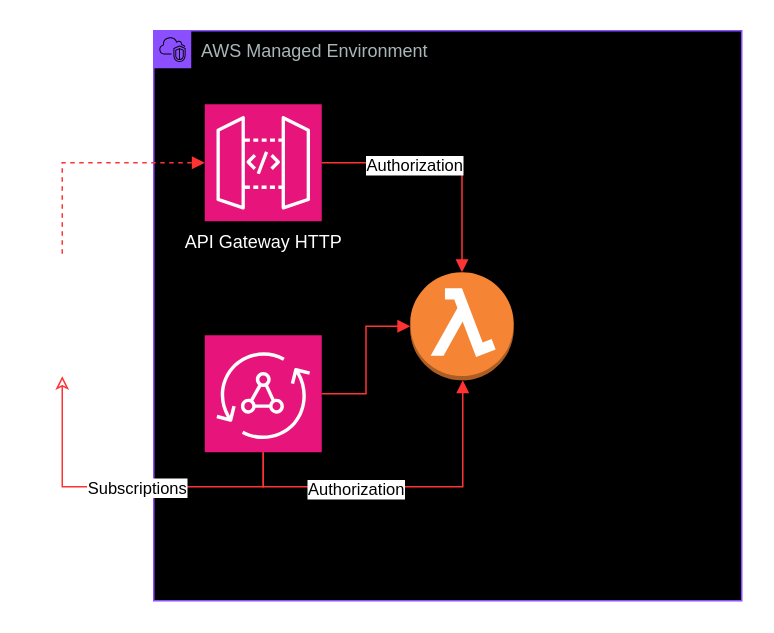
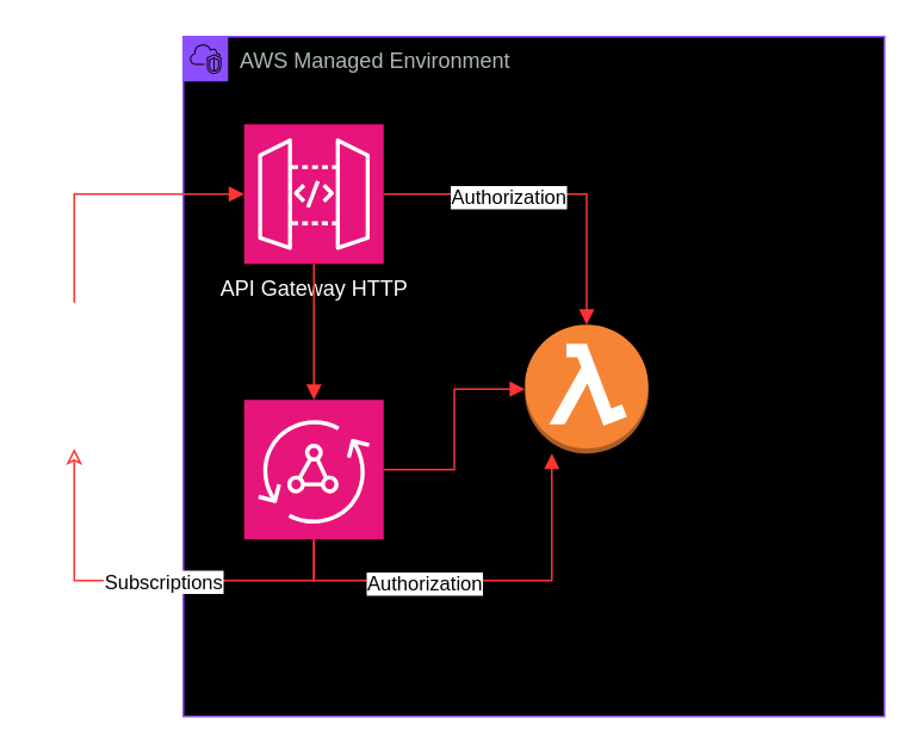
  <mxCell id="0" />
  <mxCell id="1" parent="0" />
  <mxCell id="2" value="AWS Managed Environment" style="points=[[0,0],[0.25,0],[0.5,0],[0.75,0],[1,0],[1,0.25],[1,0.5],[1,0.75],[1,1],[0.75,1],[0.5,1],[0.25,1],[0,1],[0,0.75],[0,0.5],[0,0.25]];outlineConnect=0;gradientColor=none;html=1;whiteSpace=wrap;fontSize=12;fontStyle=0;container=1;pointerEvents=0;collapsible=0;recursiveResize=0;shape=mxgraph.aws4.group;grIcon=mxgraph.aws4.group_vpc2;strokeColor=#8C4FFF;fillColor=light-dark(#000000,#660033);verticalAlign=top;align=left;spacingLeft=30;fontColor=light-dark(#AAB7B8,#FFFFFF);dashed=0;" parent="1" vertex="1"><mxGeometry x="102" y="20" width="392" height="380" as="geometry" /></mxCell>
- <mxCell id="3" value="Lambda" style="outlineConnect=0;dashed=0;verticalLabelPosition=bottom;verticalAlign=top;align=center;html=1;shape=mxgraph.aws3.lambda_function;fillColor=#F58534;gradientColor=none;" parent="2" vertex="1"><mxGeometry x="171" y="161" width="69" height="72" as="geometry" /></mxCell>
+ <mxCell id="3" value="Lambda" style="outlineConnect=0;dashed=0;verticalLabelPosition=bottom;verticalAlign=top;align=center;html=1;shape=mxgraph.aws3.lambda_function;fillColor=#F58534;gradientColor=none;" parent="2" vertex="1"><mxGeometry x="191" y="161" width="69" height="72" as="geometry" /></mxCell>
  <mxCell id="4" value="AppS&lt;span style=&quot;background-color: transparent; color: light-dark(rgb(0, 0, 0), rgb(255, 255, 255));&quot;&gt;ync&lt;/span&gt;" style="sketch=0;points=[[0,0,0],[0.25,0,0],[0.5,0,0],[0.75,0,0],[1,0,0],[0,1,0],[0.25,1,0],[0.5,1,0],[0.75,1,0],[1,1,0],[0,0.25,0],[0,0.5,0],[0,0.75,0],[1,0.25,0],[1,0.5,0],[1,0.75,0]];outlineConnect=0;fontColor=light-dark(#000000,#FFFFFF);fillColor=#E7157B;strokeColor=#ffffff;dashed=0;verticalLabelPosition=bottom;verticalAlign=top;align=center;html=1;fontSize=12;fontStyle=0;aspect=fixed;shape=mxgraph.aws4.resourceIcon;resIcon=mxgraph.aws4.appsync;" parent="2" vertex="1"><mxGeometry x="34" y="203" width="78" height="78" as="geometry" /></mxCell>
  <mxCell id="5" value="" style="edgeStyle=orthogonalEdgeStyle;html=1;endArrow=block;elbow=vertical;startArrow=none;endFill=1;strokeColor=#FF3333;rounded=0;" parent="2" source="4" target="3" edge="1"><mxGeometry width="100" relative="1" as="geometry"><mxPoint x="-25" y="119" as="sourcePoint" /><mxPoint x="131" y="168" as="targetPoint" /></mxGeometry></mxCell>
  <mxCell id="6" value="" style="edgeStyle=orthogonalEdgeStyle;html=1;endArrow=block;elbow=vertical;startArrow=none;endFill=1;strokeColor=#FF3333;rounded=0;" edge="1" parent="2" source="4" target="3"><mxGeometry width="100" relative="1" as="geometry"><mxPoint x="122" y="98" as="sourcePoint" /><mxPoint x="216" y="171" as="targetPoint" /><Array as="points"><mxPoint x="73" y="304" /><mxPoint x="206" y="304" /></Array></mxGeometry></mxCell>
  <mxCell id="7" value="Authorization" style="edgeLabel;html=1;align=center;verticalAlign=middle;resizable=0;points=[];" vertex="1" connectable="0" parent="6"><mxGeometry x="-0.263" y="-1" relative="1" as="geometry"><mxPoint as="offset" /></mxGeometry></mxCell>
  <mxCell id="8" value="&lt;font&gt;API Gateway HTTP&lt;/font&gt;" style="sketch=0;points=[[0,0,0],[0.25,0,0],[0.5,0,0],[0.75,0,0],[1,0,0],[0,1,0],[0.25,1,0],[0.5,1,0],[0.75,1,0],[1,1,0],[0,0.25,0],[0,0.5,0],[0,0.75,0],[1,0.25,0],[1,0.5,0],[1,0.75,0]];outlineConnect=0;fillColor=#E7157B;strokeColor=#ffffff;dashed=0;verticalLabelPosition=bottom;verticalAlign=top;align=center;html=1;aspect=fixed;shape=mxgraph.aws4.resourceIcon;resIcon=mxgraph.aws4.api_gateway;fontColor=light-dark(#FFFFFF,#FFFFFF);" parent="1" vertex="1"><mxGeometry x="136" y="69" width="78" height="78" as="geometry" /></mxCell>
  <mxCell id="9" value="Client&lt;div&gt;&lt;br&gt;&lt;/div&gt;" style="sketch=0;outlineConnect=0;fontColor=#FFFFFF;gradientColor=none;fillColor=light-dark(#FFFFFF,#007FFF);strokeColor=none;dashed=0;verticalLabelPosition=bottom;verticalAlign=top;align=center;html=1;fontSize=12;fontStyle=0;aspect=fixed;pointerEvents=1;shape=mxgraph.aws4.mobile_client;" parent="1" vertex="1"><mxGeometry x="20" y="167" width="44.68" height="85" as="geometry" /></mxCell>
- <mxCell id="10" value="" style="edgeStyle=orthogonalEdgeStyle;html=1;endArrow=block;elbow=vertical;startArrow=none;endFill=1;strokeColor=#FF3333;rounded=0;dashed=1;" parent="1" source="9" target="8" edge="1"><mxGeometry width="100" relative="1" as="geometry"><mxPoint x="217" y="139" as="sourcePoint" /><mxPoint x="302" y="139" as="targetPoint" /><Array as="points"><mxPoint x="41" y="108" /></Array></mxGeometry></mxCell>
+ <mxCell id="10" value="" style="edgeStyle=orthogonalEdgeStyle;html=1;endArrow=block;elbow=vertical;startArrow=none;endFill=1;strokeColor=#FF3333;rounded=0;" parent="1" source="9" target="8" edge="1"><mxGeometry width="100" relative="1" as="geometry"><mxPoint x="217" y="139" as="sourcePoint" /><mxPoint x="302" y="139" as="targetPoint" /><Array as="points"><mxPoint x="41" y="108" /></Array></mxGeometry></mxCell>
  <mxCell id="11" value="" style="edgeStyle=orthogonalEdgeStyle;html=1;endArrow=none;elbow=vertical;startArrow=classic;endFill=1;strokeColor=#FF3333;rounded=0;startFill=0;entryX=0.5;entryY=1;entryDx=0;entryDy=0;entryPerimeter=0;" parent="1" source="9" target="4" edge="1"><mxGeometry width="100" relative="1" as="geometry"><mxPoint x="51" y="186" as="sourcePoint" /><mxPoint x="135" y="324" as="targetPoint" /><Array as="points"><mxPoint x="41" y="324" /><mxPoint x="175" y="324" /></Array></mxGeometry></mxCell>
  <mxCell id="12" value="Subscriptions" style="edgeLabel;html=1;align=center;verticalAlign=middle;resizable=0;points=[];" parent="11" vertex="1" connectable="0"><mxGeometry x="0.068" relative="1" as="geometry"><mxPoint as="offset" /></mxGeometry></mxCell>
+ <mxCell id="13" value="" style="edgeStyle=orthogonalEdgeStyle;html=1;endArrow=block;elbow=vertical;startArrow=none;endFill=1;strokeColor=#FF3333;rounded=0;" parent="1" source="8" target="4" edge="1"><mxGeometry width="100" relative="1" as="geometry"><mxPoint x="201" y="150" as="sourcePoint" /><mxPoint x="341.5" y="196" as="targetPoint" /></mxGeometry></mxCell>
  <mxCell id="14" value="" style="edgeStyle=orthogonalEdgeStyle;html=1;endArrow=block;elbow=vertical;startArrow=none;endFill=1;strokeColor=#FF3333;rounded=0;" parent="1" source="8" target="3" edge="1"><mxGeometry width="100" relative="1" as="geometry"><mxPoint x="291" y="148" as="sourcePoint" /><mxPoint x="386" y="80" as="targetPoint" /><Array as="points" /></mxGeometry></mxCell>
  <mxCell id="15" value="Authorization" style="edgeLabel;html=1;align=center;verticalAlign=middle;resizable=0;points=[];" parent="14" vertex="1" connectable="0"><mxGeometry x="-0.263" y="-1" relative="1" as="geometry"><mxPoint as="offset" /></mxGeometry></mxCell>
